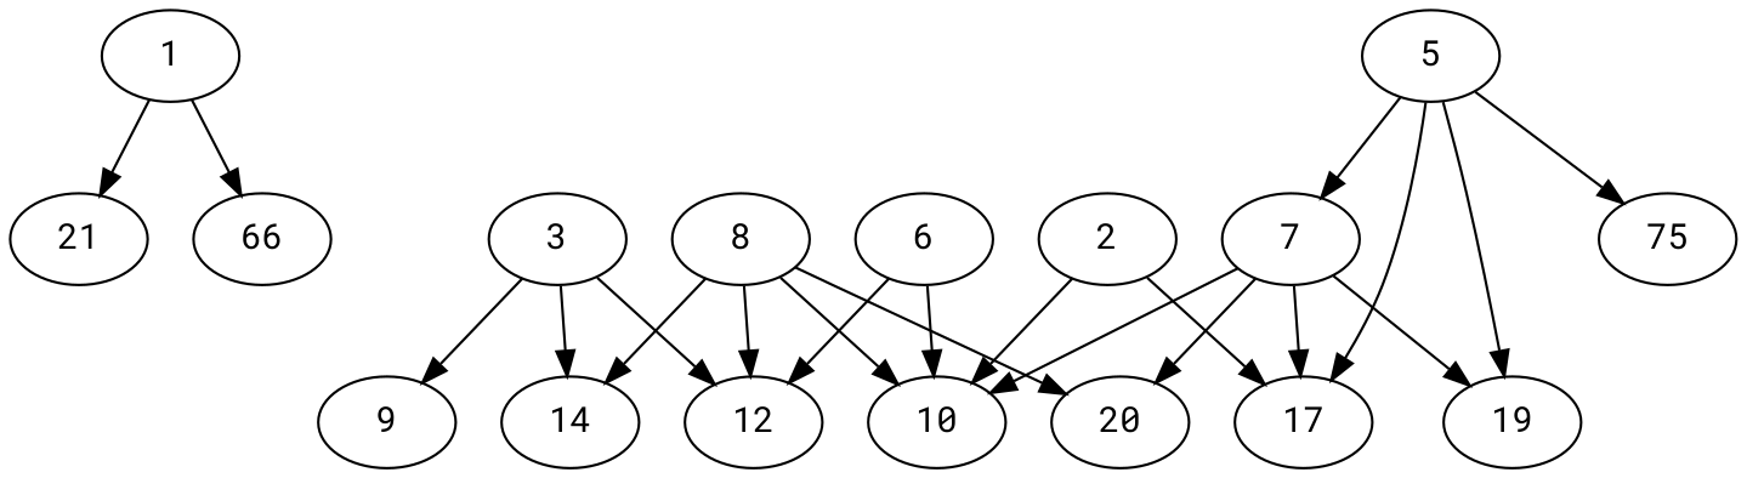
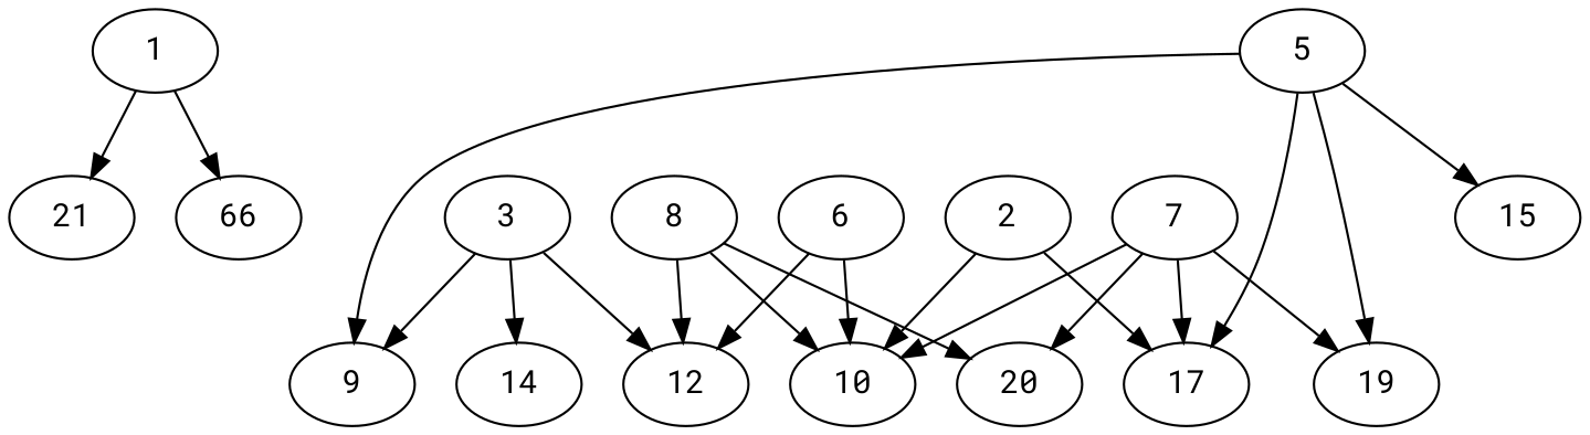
  digraph {
    fontname="Roboto Mono"
    node [alpha=0.02 fontname="Roboto Mono"]
    edge [fontname="Roboto Mono"]
    1 [alpha=0.17 expect_size=31475712]
    n2 [expect_size=15587328 label=21]
    n3 [alpha=0.19 expect_size=35448832 label=66]
    2 [alpha=0.05 expect_size=47963136]
    10 [alpha=0.18 expect_size=26588160]
    17 [alpha=0.19 expect_size=12638208]
    3 [alpha=0.18 expect_size=11205632]
    9 [alpha=0.11 expect_size=27919360]
    12 [alpha=0.20 expect_size=8908800]
    14 [alpha=0.20 expect_size=15322112]
    20 [expect_size=29600768]
    5 [alpha=0.09 expect_size=7962624]
-   15 [alpha=0.06 expect_size=15328256 label=75]
+   15 [alpha=0.06 expect_size=15328256]
    19 [alpha=0.01 expect_size=50246656]
    6 [alpha=0.10 expect_size=37950464]
    7 [alpha=0.03 expect_size=33472512]
    8 [alpha=0.13 expect_size=6507520]
    1 -> n2
    1 -> n3
    2 -> 10
    2 -> 17
    3 -> 9
    3 -> 12
    3 -> 14
    5 -> 17
-   5 -> 7
+   5 -> 9
    5 -> 15
    5 -> 19
    6 -> 10
    6 -> 12
    7 -> 10
    7 -> 17
    7 -> 20
    7 -> 19
    8 -> 10
    8 -> 12
-   8 -> 14
    8 -> 20
  }
